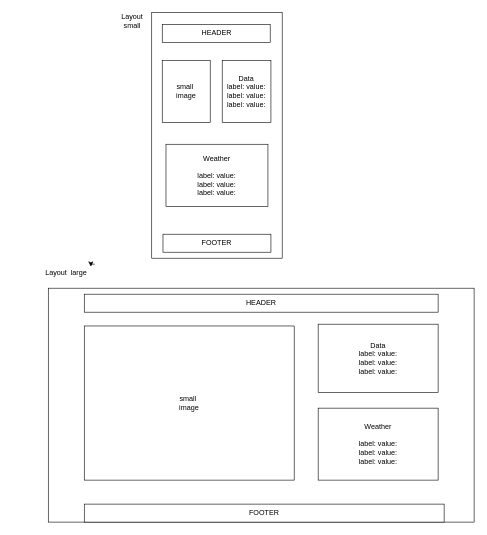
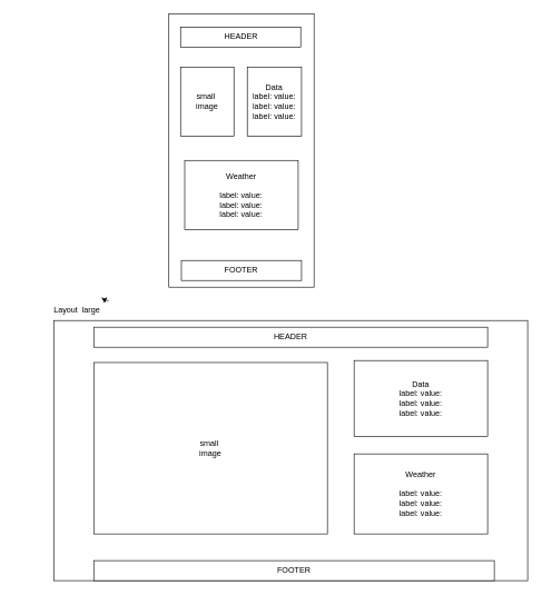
  <mxCell id="0" />
  <mxCell id="1" parent="0" />
  <mxCell id="2" value="" style="rounded=0;whiteSpace=wrap;html=1;rotation=90;" vertex="1" parent="1"><mxGeometry x="156.25" y="116.25" width="410" height="217.5" as="geometry" /></mxCell>
- <mxCell id="3" value="Layout small" style="text;html=1;align=center;verticalAlign=middle;whiteSpace=wrap;rounded=0;" vertex="1" parent="1"><mxGeometry x="190" y="20" width="60" height="30" as="geometry" /></mxCell>
- <mxCell id="4" value="Layout&amp;nbsp; large" style="text;html=1;align=center;verticalAlign=middle;whiteSpace=wrap;rounded=0;" vertex="1" parent="1"><mxGeometry x="15" y="440" width="190" height="30" as="geometry" /></mxCell>
+ <mxCell id="4" value="Layout&amp;nbsp; large" style="text;html=1;align=center;verticalAlign=middle;whiteSpace=wrap;rounded=0;" vertex="1" parent="1"><mxGeometry x="20" y="450" width="190" height="30" as="geometry" /></mxCell>
  <mxCell id="5" style="edgeStyle=orthogonalEdgeStyle;rounded=0;orthogonalLoop=1;jettySize=auto;html=1;exitX=0.75;exitY=0;exitDx=0;exitDy=0;entryX=0.716;entryY=0.133;entryDx=0;entryDy=0;entryPerimeter=0;" edge="1" parent="1" source="4" target="4"><mxGeometry relative="1" as="geometry" /></mxCell>
  <mxCell id="6" value="" style="rounded=0;whiteSpace=wrap;html=1;" vertex="1" parent="1"><mxGeometry x="80" y="480" width="710" height="390" as="geometry" /></mxCell>
  <mxCell id="7" value="" style="rounded=0;whiteSpace=wrap;html=1;" vertex="1" parent="1"><mxGeometry x="270" y="40" width="180" height="30" as="geometry" /></mxCell>
  <mxCell id="8" value="HEADER" style="text;html=1;align=center;verticalAlign=middle;whiteSpace=wrap;rounded=0;" vertex="1" parent="1"><mxGeometry x="331.25" y="40" width="60" height="30" as="geometry" /></mxCell>
  <mxCell id="9" value="small&amp;nbsp;&lt;div&gt;image&lt;/div&gt;" style="rounded=0;whiteSpace=wrap;html=1;" vertex="1" parent="1"><mxGeometry x="270" y="100" width="80" height="103.75" as="geometry" /></mxCell>
  <mxCell id="10" value="Data&lt;div&gt;label: value:&lt;/div&gt;&lt;div&gt;label: value:&lt;br&gt;&lt;/div&gt;&lt;div&gt;label: value:&lt;br&gt;&lt;/div&gt;" style="rounded=0;whiteSpace=wrap;html=1;" vertex="1" parent="1"><mxGeometry x="370" y="100" width="81.25" height="103.75" as="geometry" /></mxCell>
  <mxCell id="11" value="FOOTER" style="rounded=0;whiteSpace=wrap;html=1;" vertex="1" parent="1"><mxGeometry x="271.25" y="390" width="180" height="30" as="geometry" /></mxCell>
  <mxCell id="12" value="Weather&lt;div&gt;&lt;br&gt;&lt;div&gt;label: value:&lt;/div&gt;&lt;div&gt;label: value:&lt;br&gt;&lt;/div&gt;&lt;div&gt;label: value:&lt;/div&gt;&lt;/div&gt;" style="rounded=0;whiteSpace=wrap;html=1;" vertex="1" parent="1"><mxGeometry x="276.25" y="240" width="170" height="103.75" as="geometry" /></mxCell>
  <mxCell id="13" value="HEADER" style="rounded=0;whiteSpace=wrap;html=1;" vertex="1" parent="1"><mxGeometry x="140" y="490" width="590" height="30" as="geometry" /></mxCell>
  <mxCell id="14" value="small&amp;nbsp;&lt;div&gt;image&lt;/div&gt;" style="rounded=0;whiteSpace=wrap;html=1;" vertex="1" parent="1"><mxGeometry x="140" y="543" width="350" height="257" as="geometry" /></mxCell>
  <mxCell id="15" value="Data&lt;div&gt;label: value:&lt;/div&gt;&lt;div&gt;label: value:&lt;br&gt;&lt;/div&gt;&lt;div&gt;label: value:&lt;br&gt;&lt;/div&gt;" style="rounded=0;whiteSpace=wrap;html=1;" vertex="1" parent="1"><mxGeometry x="530" y="540" width="200" height="113.75" as="geometry" /></mxCell>
  <mxCell id="16" value="FOOTER" style="rounded=0;whiteSpace=wrap;html=1;" vertex="1" parent="1"><mxGeometry x="140" y="840" width="600" height="30" as="geometry" /></mxCell>
  <mxCell id="17" value="Weather&lt;div&gt;&lt;br&gt;&lt;div&gt;label: value:&lt;/div&gt;&lt;div&gt;label: value:&lt;br&gt;&lt;/div&gt;&lt;div&gt;label: value:&lt;/div&gt;&lt;/div&gt;" style="rounded=0;whiteSpace=wrap;html=1;" vertex="1" parent="1"><mxGeometry x="530" y="680" width="200" height="120" as="geometry" /></mxCell>
